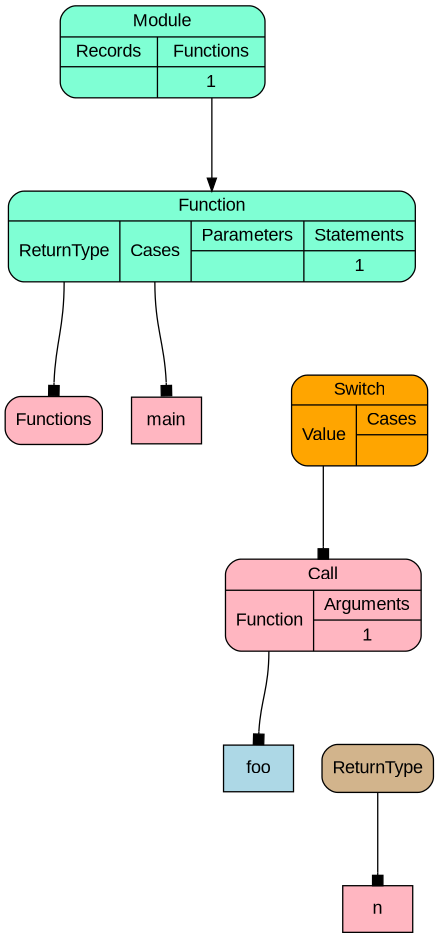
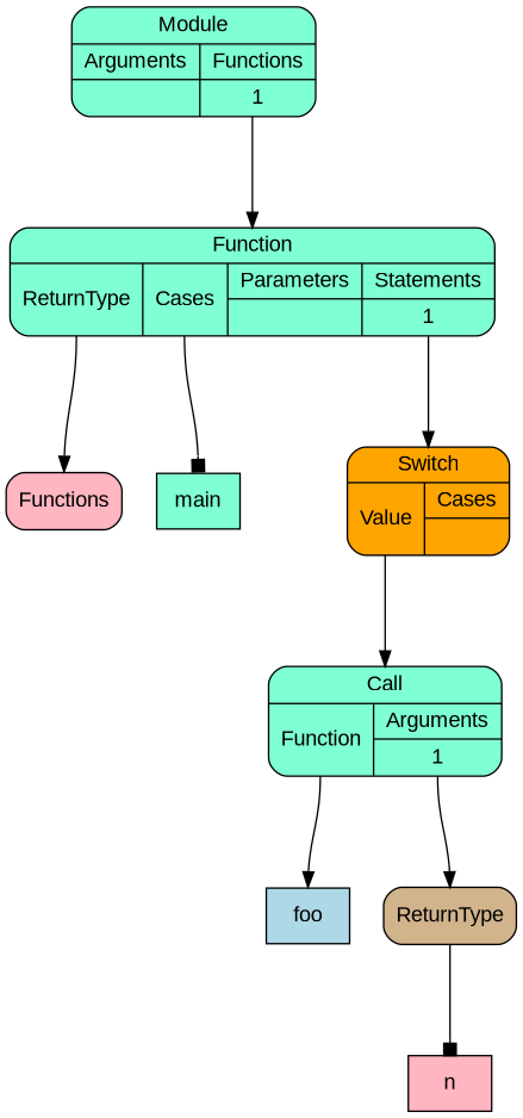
  digraph {
    fontname="Liberation Sans"
    nodesep=0.3
    ordering=out
    ranksep=1
    node [fillcolor=lightpink fontname="Liberation Sans" shape=Mrecord style=filled]
    edge [arrowhead=normal fontname="Liberation Sans" headport=n tailport="p0:s"]
    n1 [label=Functions]
-   n2 [label=main shape=box]
+   n2 [fillcolor=aquamarine label=main shape=box]
    n3 [fillcolor=lightblue label=foo shape=box]
    n4 [label=n shape=box]
    n5 [fillcolor=tan label=ReturnType]
-   n6 [label="{Call|{<p0>Function|{Arguments|{<p1_0>1}}}}"]
+   n6 [fillcolor=aquamarine label="{Call|{<p0>Function|{Arguments|{<p1_0>1}}}}"]
    n7 [fillcolor=orange label="{Switch|{<p0>Value|{Cases|{}}}}"]
    n8 [fillcolor=aquamarine label="{Function|{<p0>ReturnType|<p1>Cases|{Parameters|{}}|{Statements|{<p3_0>1}}}}"]
-   n9 [fillcolor=aquamarine label="{Module|{{Records|{}}|{Functions|{<p1_0>1}}}}"]
+   n9 [fillcolor=aquamarine label="{Module|{{Arguments|{}}|{Functions|{<p1_0>1}}}}"]
    n5 -> n4 [arrowhead=box tailport=s]
-   n6 -> n3 [arrowhead=box]
-   n7 -> n6 [arrowhead=box]
-   n8 -> n1 [arrowhead=box]
+   n6 -> n3
+   n6 -> n5 [tailport="p1_0:s"]
+   n7 -> n6
+   n8 -> n1
    n8 -> n2 [arrowhead=box tailport="p1:s"]
+   n8 -> n7 [tailport="p3_0:s"]
    n9 -> n8 [tailport="p1_0:s"]
  }
